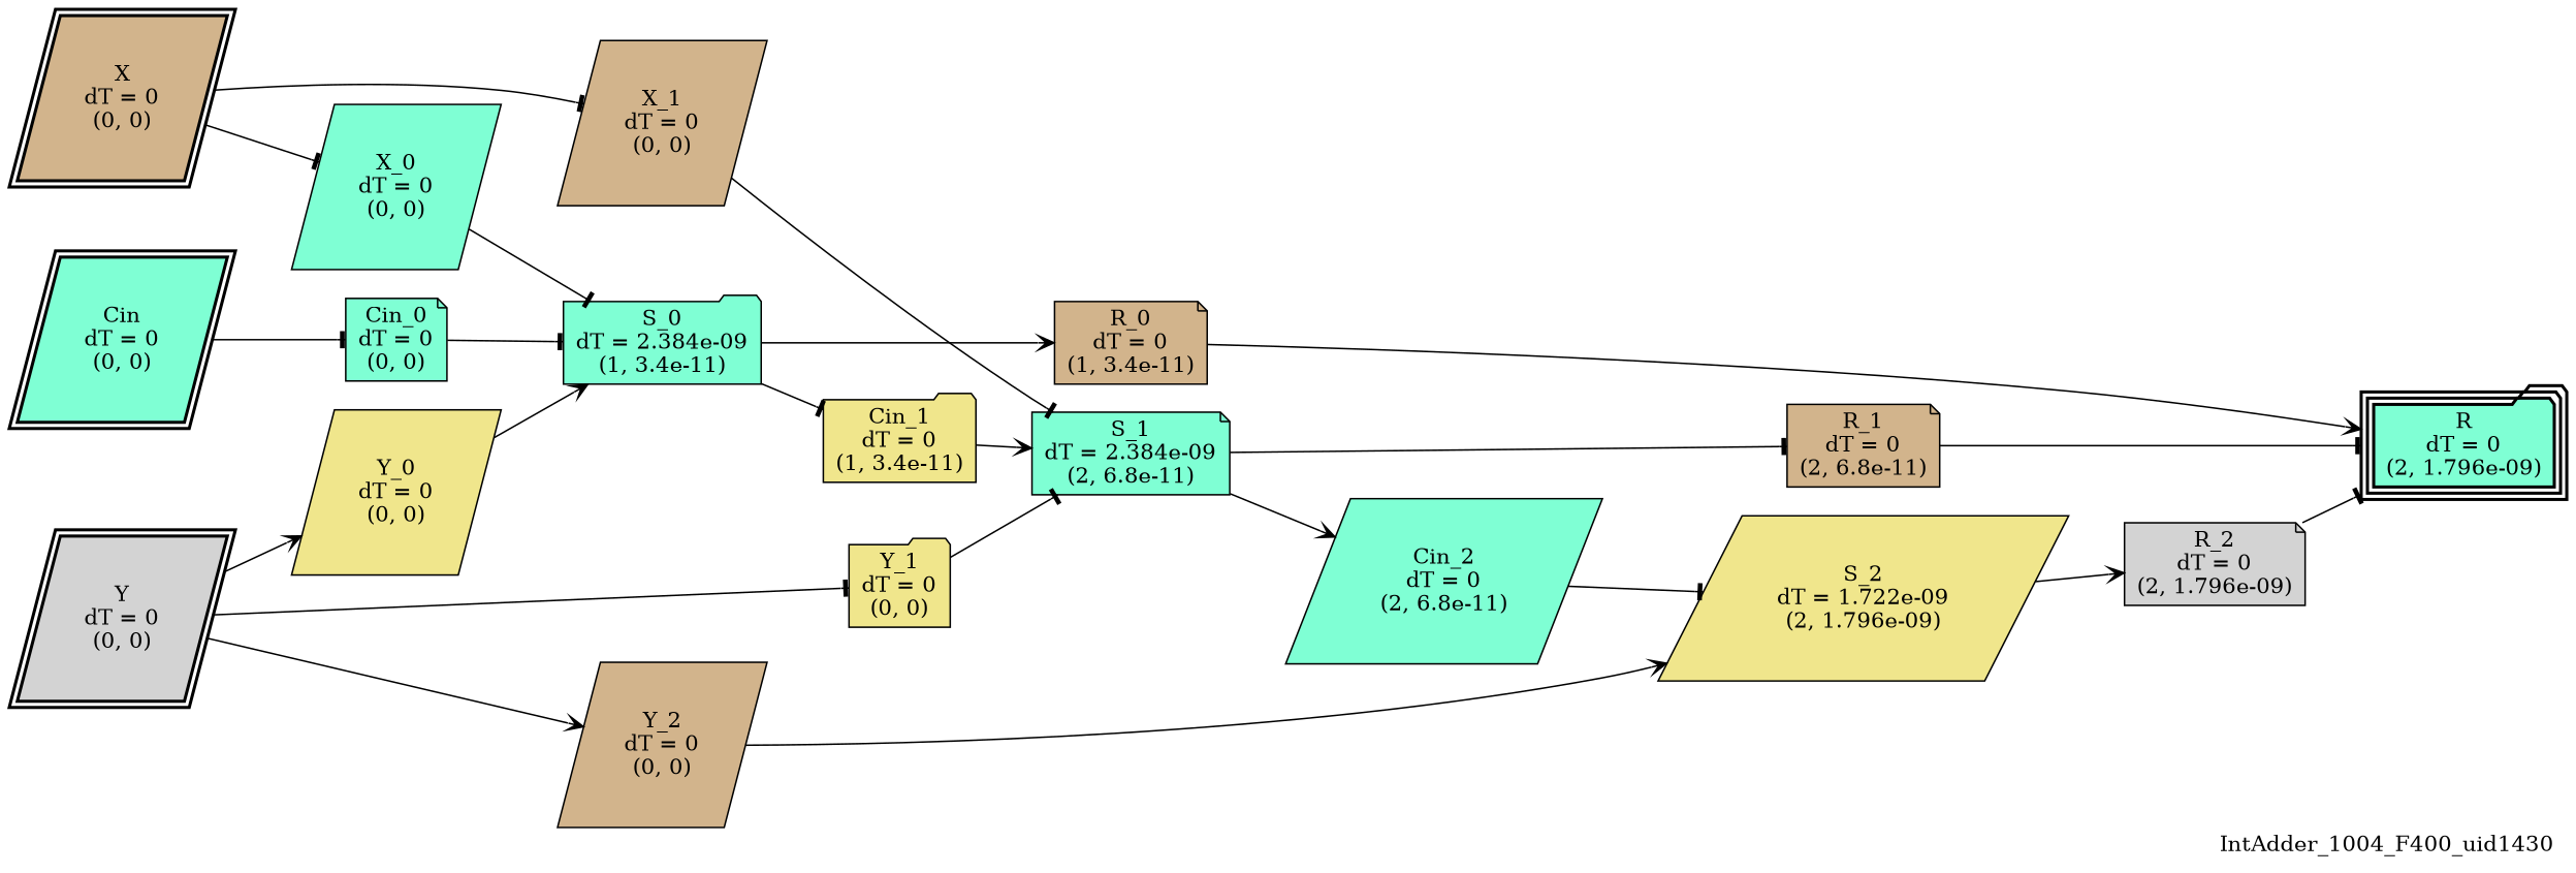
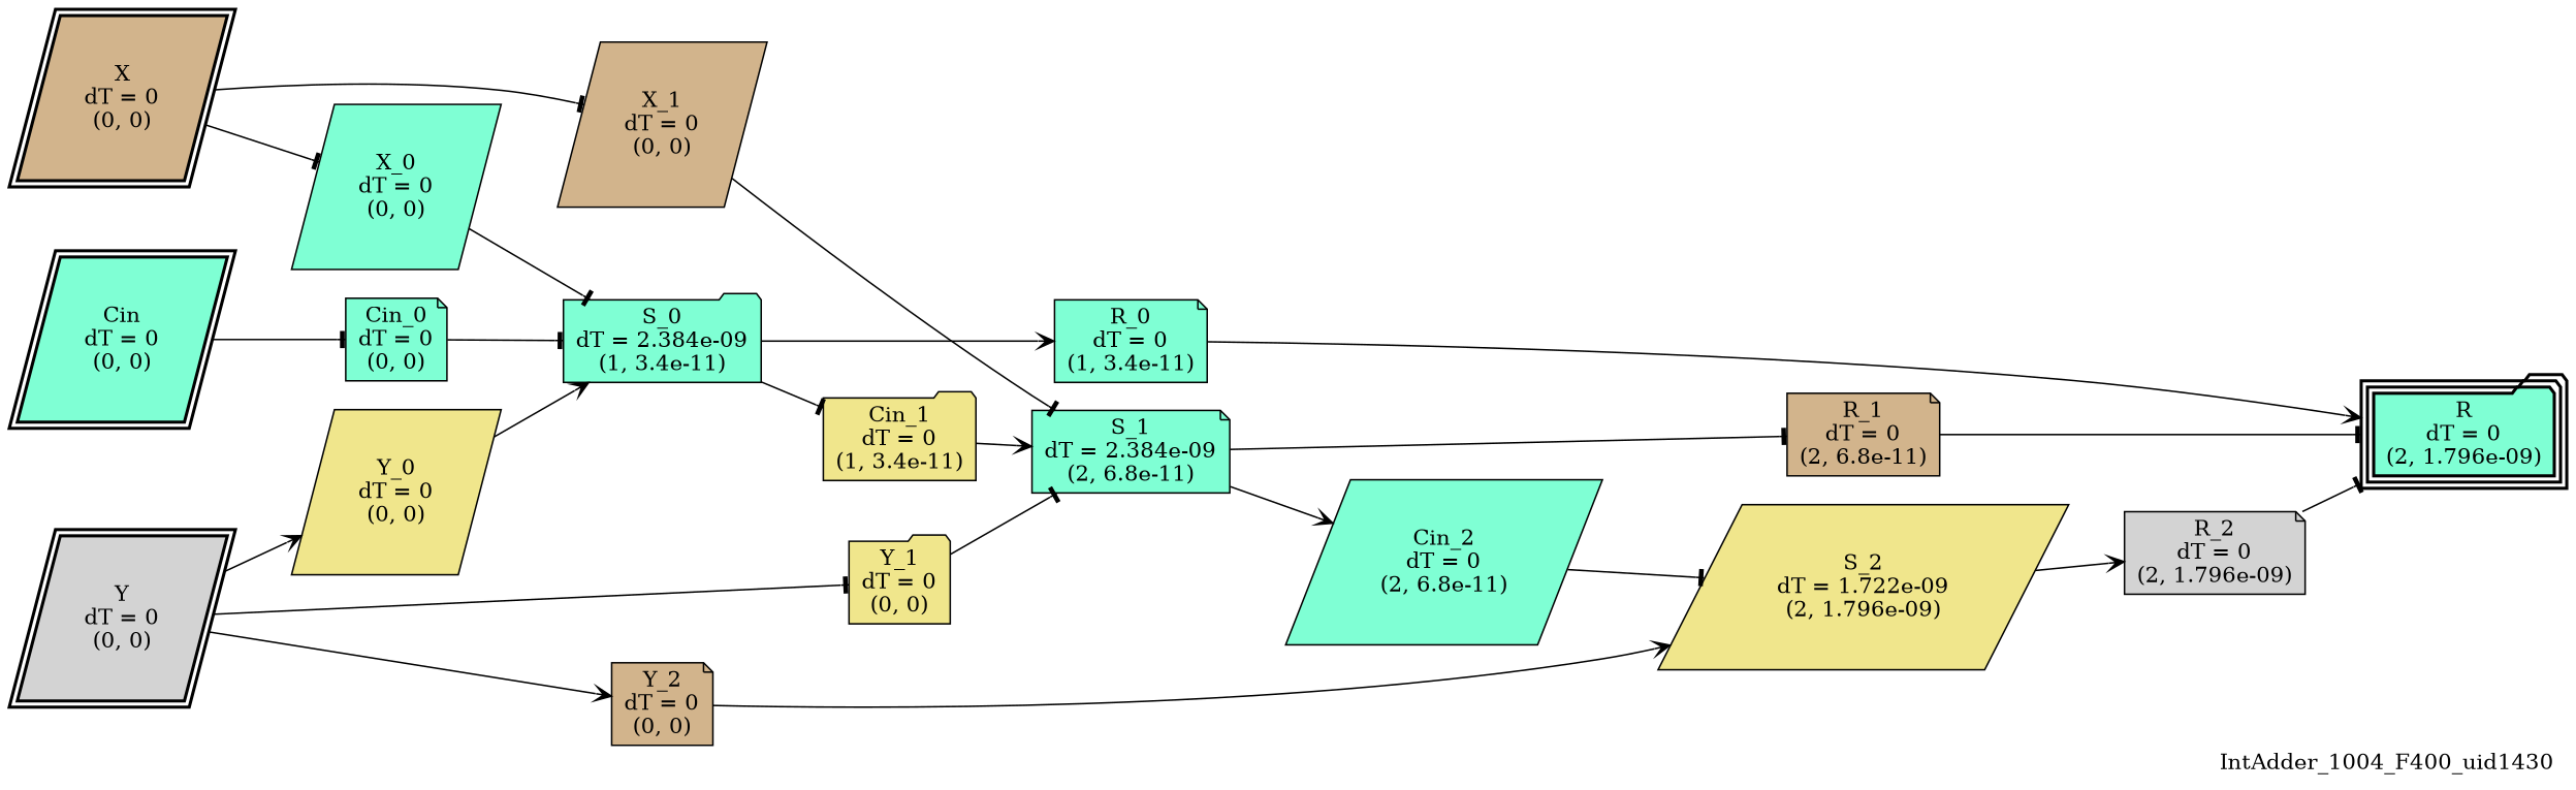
  digraph {
    label=IntAdder_1004_F400_uid1430
    labeljust=right
    labelloc=bottom
    nodesep=0.25
    rankdir=LR
    ranksep=0.5
    node [color=black fillcolor=aquamarine peripheries=1 shape=parallelogram style=filled]
    edge [arrowhead=tee arrowsize=1.0 arrowtail=normal color=black dir=forward]
    n1 [fillcolor=tan label="X\ndT = 0\n(0, 0)" peripheries=2 style="bold, filled,filled"]
    n2 [fillcolor=lightgrey label="Y\ndT = 0\n(0, 0)" peripheries=2 style="bold, filled,filled"]
    n3 [label="Cin\ndT = 0\n(0, 0)" peripheries=2 style="bold, filled,filled"]
    n4 [label="R\ndT = 0\n(2, 1.796e-09)" peripheries=3 shape=folder style="bold, filled,filled"]
    n5 [label="X_0\ndT = 0\n(0, 0)"]
    n6 [fillcolor=tan label="X_1\ndT = 0\n(0, 0)"]
    n7 [fillcolor=khaki label="Y_0\ndT = 0\n(0, 0)"]
    n8 [fillcolor=khaki label="Y_1\ndT = 0\n(0, 0)" shape=folder]
-   n9 [fillcolor=tan label="Y_2\ndT = 0\n(0, 0)"]
+   n9 [fillcolor=tan label="Y_2\ndT = 0\n(0, 0)" shape=note]
    n10 [label="Cin_0\ndT = 0\n(0, 0)" shape=note]
    n11 [label="S_0\ndT = 2.384e-09\n(1, 3.4e-11)" shape=folder]
    n12 [label="S_1\ndT = 2.384e-09\n(2, 6.8e-11)" shape=note]
    n13 [fillcolor=khaki label="S_2\ndT = 1.722e-09\n(2, 1.796e-09)"]
-   n14 [fillcolor=tan label="R_0\ndT = 0\n(1, 3.4e-11)" shape=note]
+   n14 [label="R_0\ndT = 0\n(1, 3.4e-11)" shape=note]
    n15 [fillcolor=khaki label="Cin_1\ndT = 0\n(1, 3.4e-11)" shape=folder]
    n16 [fillcolor=tan label="R_1\ndT = 0\n(2, 6.8e-11)" shape=note]
    n17 [label="Cin_2\ndT = 0\n(2, 6.8e-11)"]
    n18 [fillcolor=lightgrey label="R_2\ndT = 0\n(2, 1.796e-09)" shape=note]
    subgraph sub_1 {
      rank=same
      n1
      n2
      n3
    }
    subgraph sub_2 {
      rank=same
      n4
    }
    n1 -> n5
    n1 -> n6
    n2 -> n7 [arrowhead=vee]
    n2 -> n8
    n2 -> n9 [arrowhead=vee]
    n3 -> n10
    n5 -> n11
    n6 -> n12
    n7 -> n11 [arrowhead=vee]
    n8 -> n12
    n9 -> n13 [arrowhead=vee]
    n10 -> n11
    n11 -> n14 [arrowhead=vee]
    n11 -> n15
    n12 -> n16
    n12 -> n17 [arrowhead=vee]
    n13 -> n18 [arrowhead=vee]
    n14 -> n4 [arrowhead=vee]
    n15 -> n12 [arrowhead=vee]
    n16 -> n4
    n17 -> n13
    n18 -> n4
  }
